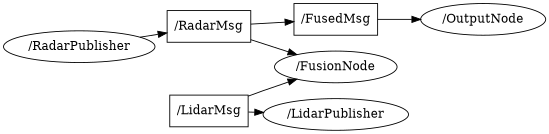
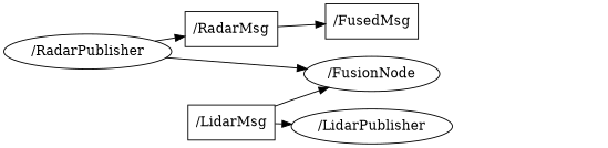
  digraph {
    compound=True
    rank=same
    rankdir=LR
    ranksep=0.2
    node [shape=ellipse]
    edge [penwidth=1]
    n1 [height=0.5 label="/LidarMsg" shape=box width=1.0278]
    n2 [height=0.5 label="/FusionNode" width=1.5526]
    n3 [height=0.5 label="/LidarPublisher" width=1.8234]
    n4 [height=0.5 label="/FusedMsg" shape=box width=1.0694]
-   n5 [height=0.5 label="/OutputNode" width=1.5707]
    n6 [height=0.5 label="/RadarMsg" shape=box width=1.0694]
    n7 [height=0.5 label="/RadarPublisher" width=1.8776]
    n1 -> n2
    n1 -> n3
-   n4 -> n5
-   n6 -> n2
+   n7 -> n2
    n6 -> n4
    n7 -> n6
  }
